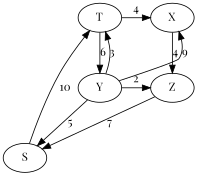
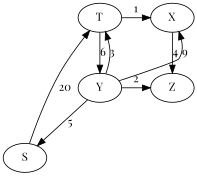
  digraph {
    fontname="Playfair Display"
    node [fontname="Playfair Display"]
    edge [fontname="Playfair Display"]
    S
    T
    X
    Y
    Z
    subgraph sub_1 {
      rank=same
      S
    }
    subgraph sub_2 {
      rank=same
      T
      X
    }
    subgraph sub_3 {
      rank=same
      Y
      Z
    }
-   S -> T [constraint=false label=10]
+   S -> T [constraint=false label=20]
    T -> S [style=invis]
-   T -> X [label=4]
+   T -> X [label=1]
    T -> Y [label=6]
    X -> Z [label=4]
    Y -> S [label=5]
    Y -> T [constraint=false label=3]
    Y -> X [constraint=false label=9]
    Y -> Z [label=2]
-   Z -> S [constraint=false label=7]
  }
